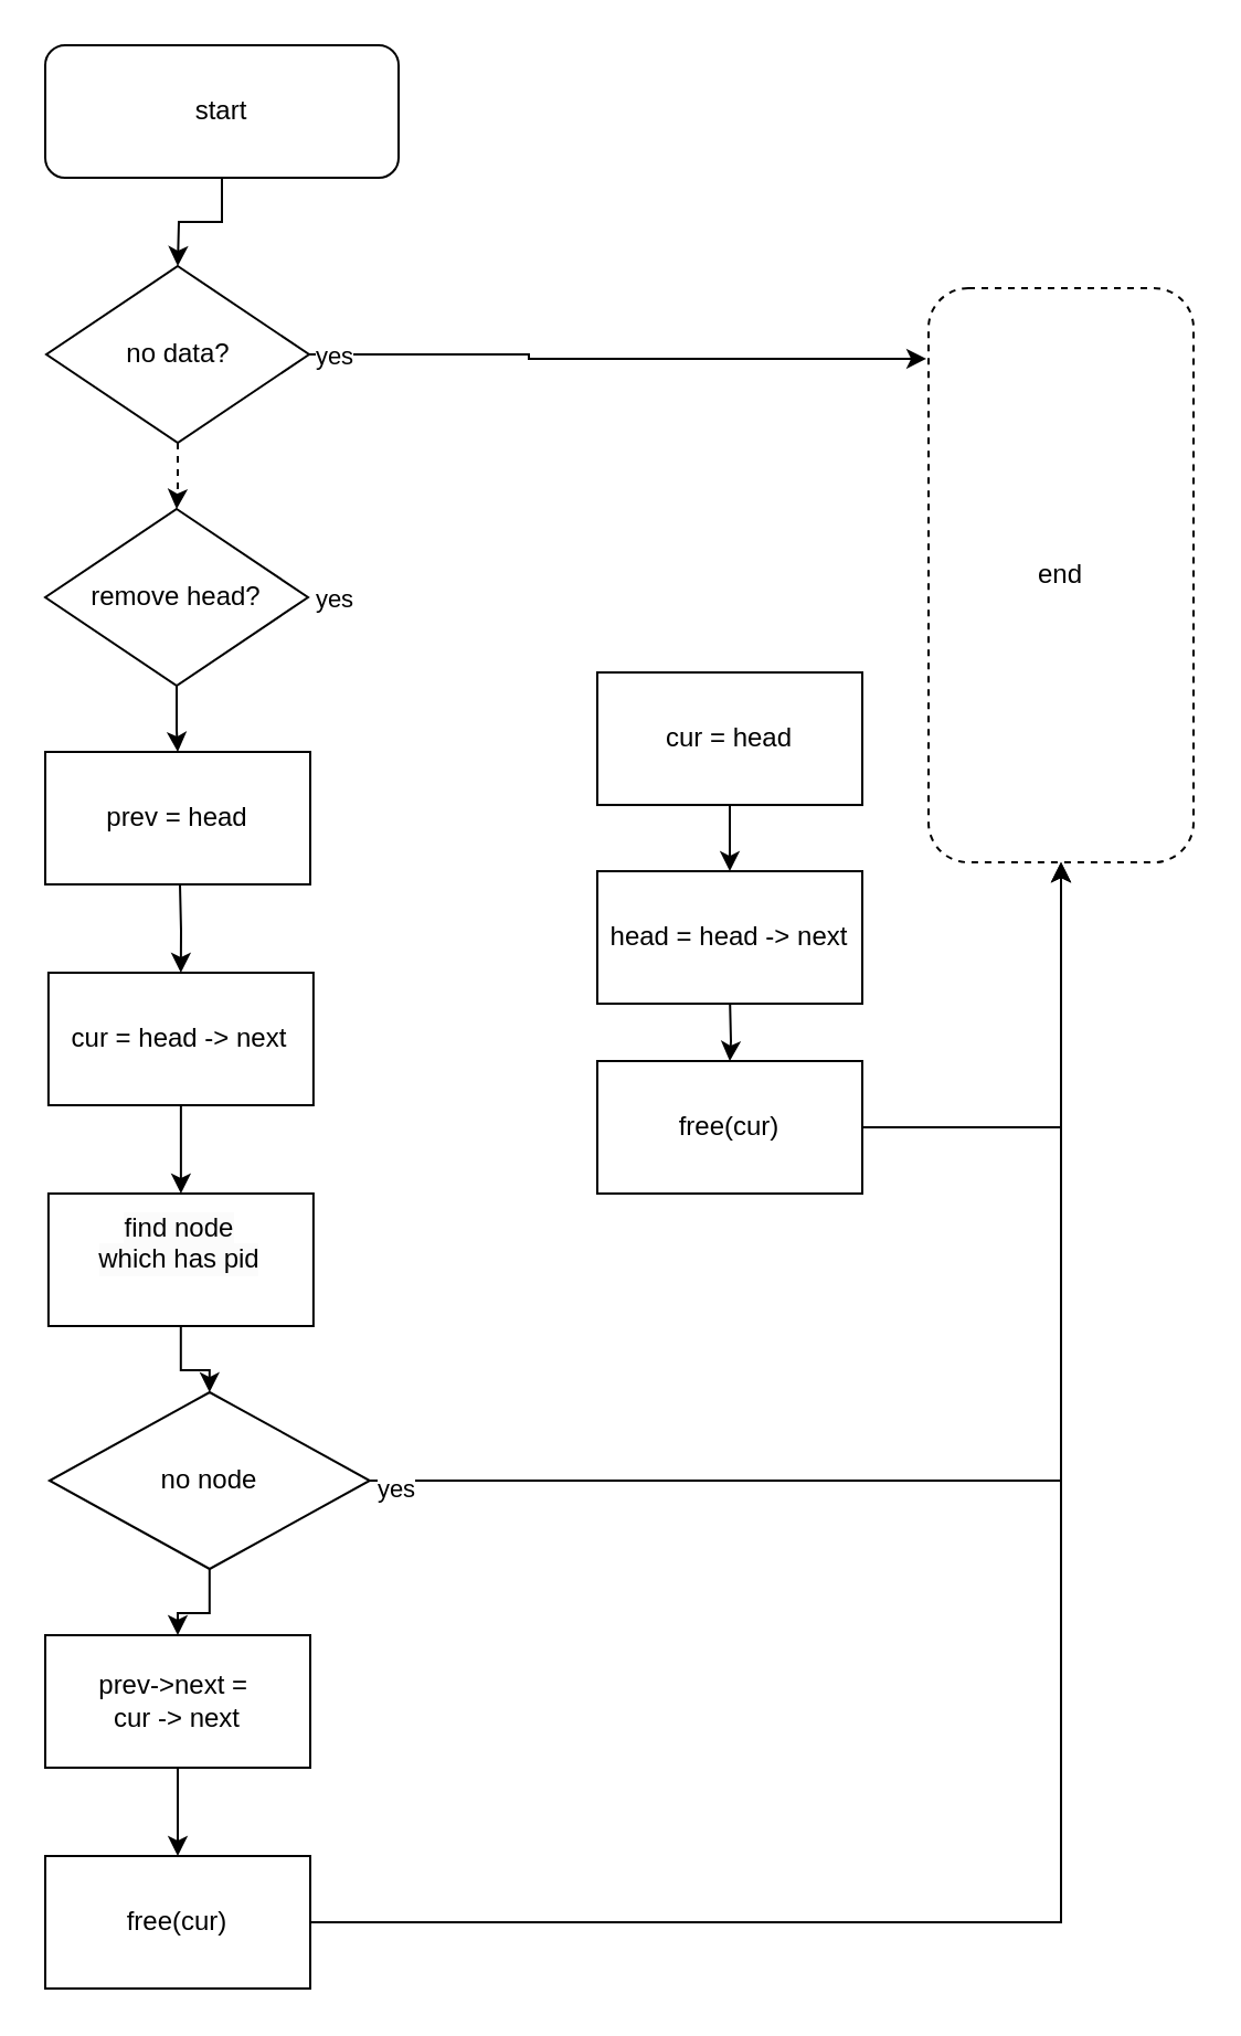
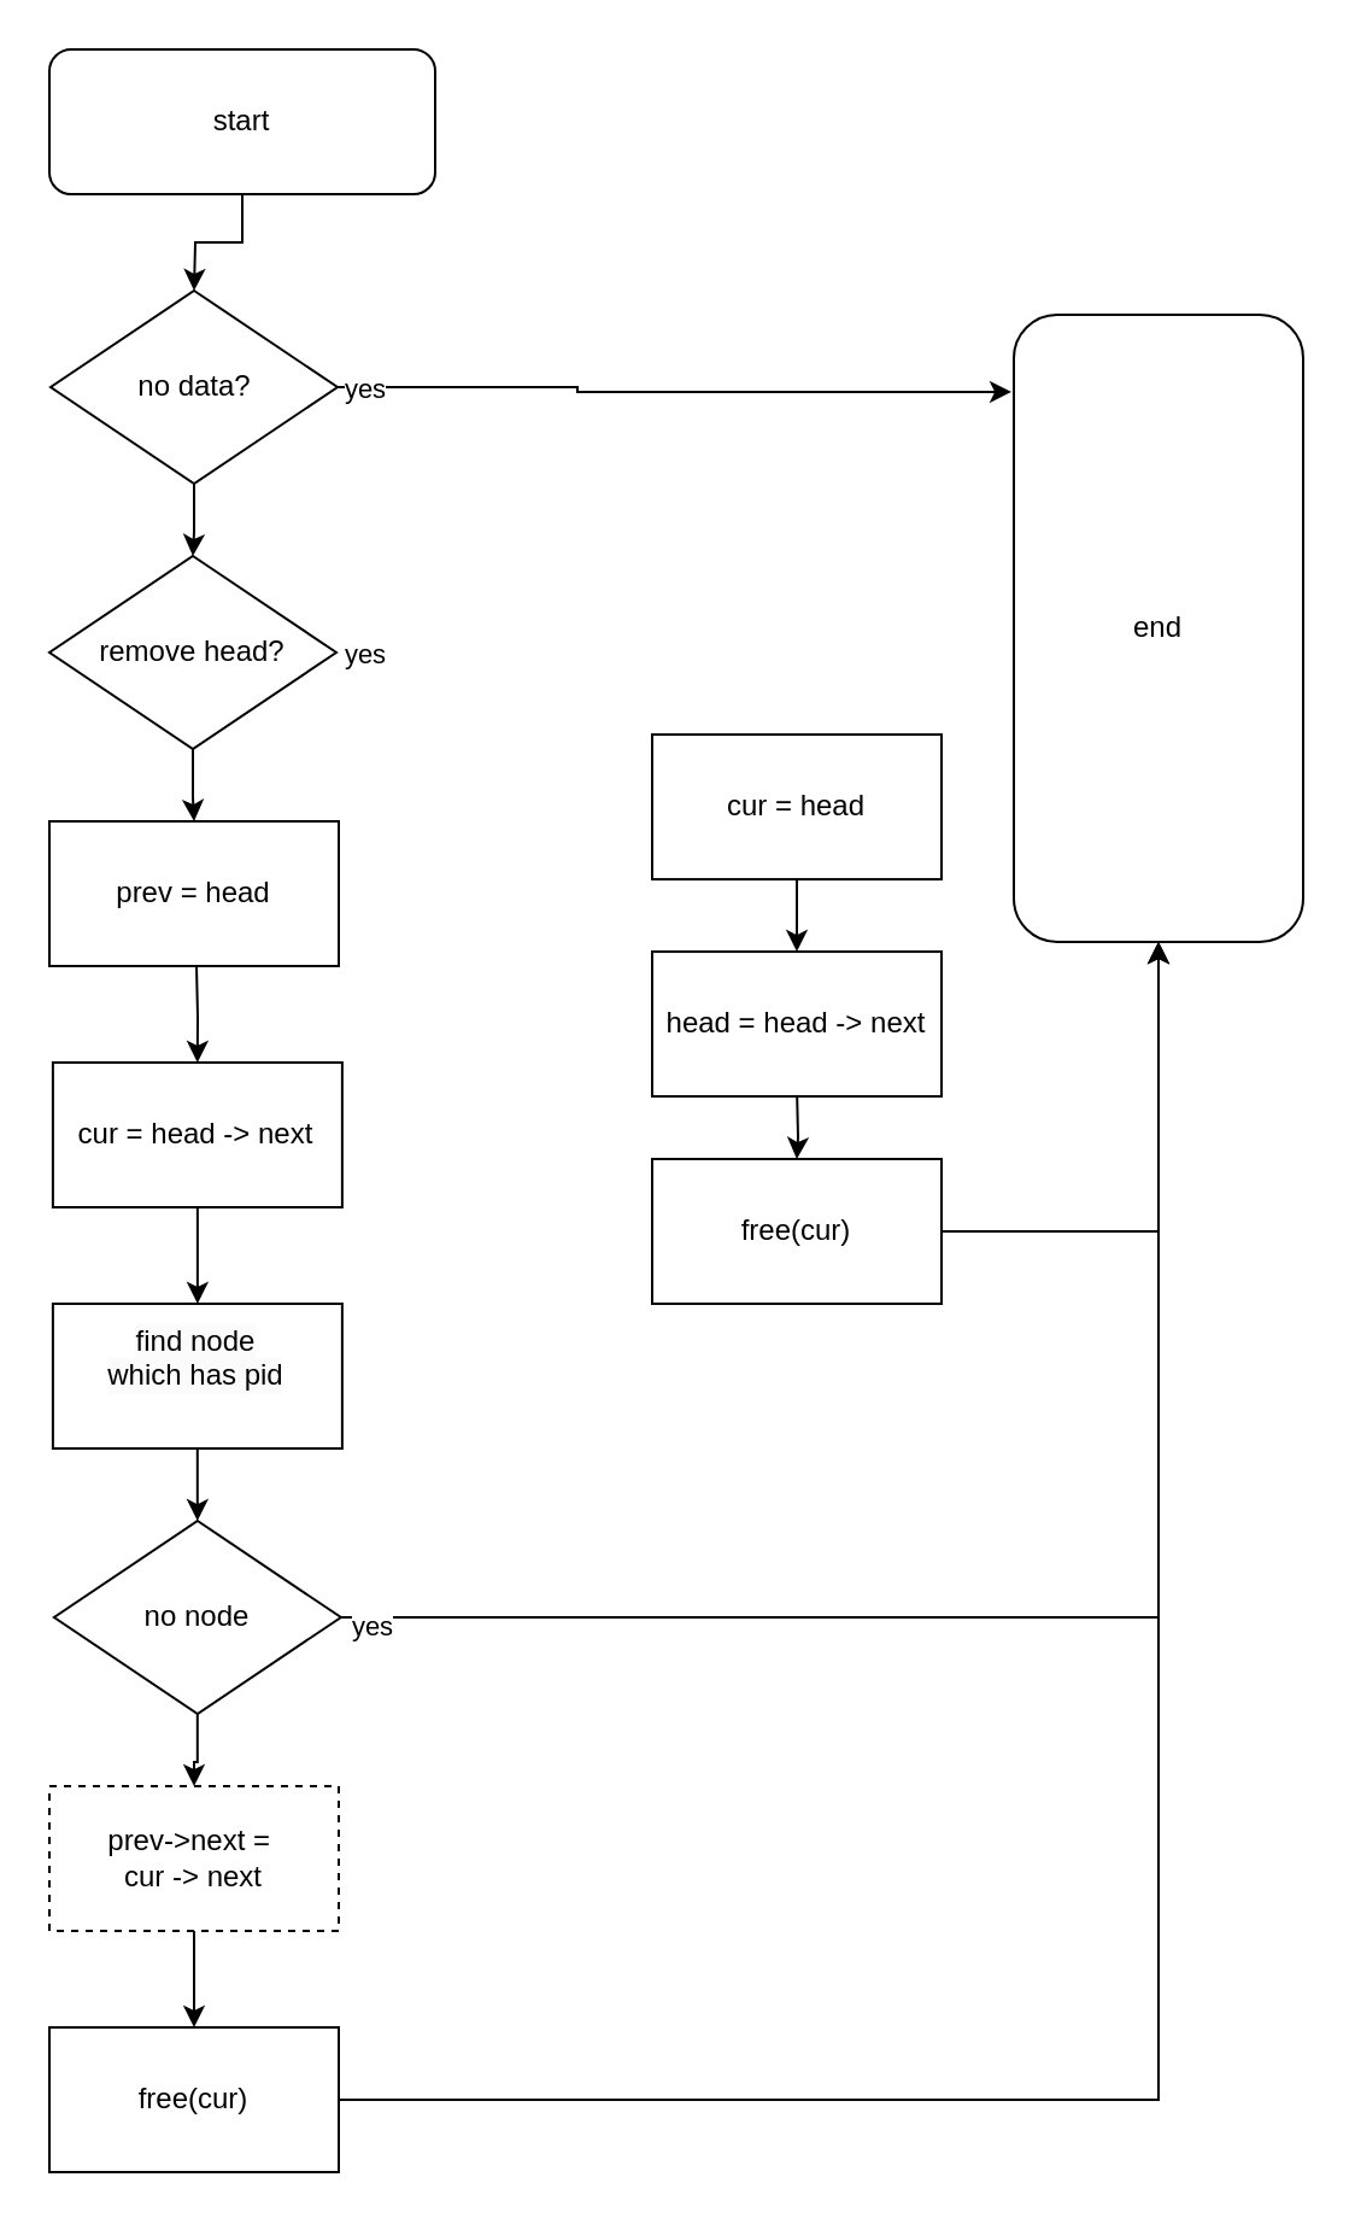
  <mxCell id="0" />
  <mxCell id="1" parent="0" />
  <mxCell id="2" value="" style="edgeStyle=orthogonalEdgeStyle;rounded=0;orthogonalLoop=1;jettySize=auto;html=1;entryX=0.5;entryY=0;entryDx=0;entryDy=0;" edge="1" parent="1" source="3"><mxGeometry relative="1" as="geometry"><mxPoint x="80" y="120" as="targetPoint" /></mxGeometry></mxCell>
  <mxCell id="3" value="start" style="rounded=1;whiteSpace=wrap;html=1;" vertex="1" parent="1"><mxGeometry x="20" y="20" width="160" height="60" as="geometry" /></mxCell>
- <mxCell id="4" value="end" style="rounded=1;whiteSpace=wrap;html=1;dashed=1;" vertex="1" parent="1"><mxGeometry x="420" y="130" width="120" height="260" as="geometry" /></mxCell>
+ <mxCell id="4" value="end" style="rounded=1;whiteSpace=wrap;html=1;" vertex="1" parent="1"><mxGeometry x="420" y="130" width="120" height="260" as="geometry" /></mxCell>
  <mxCell id="5" style="edgeStyle=orthogonalEdgeStyle;rounded=0;orthogonalLoop=1;jettySize=auto;html=1;entryX=-0.008;entryY=0.123;entryDx=0;entryDy=0;entryPerimeter=0;" edge="1" parent="1" source="9" target="4"><mxGeometry relative="1" as="geometry"><mxPoint x="200" y="160" as="targetPoint" /><Array as="points"><mxPoint x="239" y="160" /></Array></mxGeometry></mxCell>
  <mxCell id="6" value="yes" style="edgeLabel;html=1;align=center;verticalAlign=middle;resizable=0;points=[];" vertex="1" connectable="0" parent="5"><mxGeometry x="-0.507" y="1" relative="1" as="geometry"><mxPoint x="-58" y="1" as="offset" /></mxGeometry></mxCell>
  <mxCell id="7" value="" style="edgeStyle=orthogonalEdgeStyle;rounded=0;orthogonalLoop=1;jettySize=auto;html=1;" edge="1" parent="1" target="11"><mxGeometry relative="1" as="geometry"><mxPoint x="81" y="400" as="sourcePoint" /></mxGeometry></mxCell>
- <mxCell id="8" value="" style="edgeStyle=orthogonalEdgeStyle;rounded=0;orthogonalLoop=1;jettySize=auto;html=1;dashed=1;" edge="1" parent="1" source="9" target="15"><mxGeometry relative="1" as="geometry" /></mxCell>
+ <mxCell id="8" value="" style="edgeStyle=orthogonalEdgeStyle;rounded=0;orthogonalLoop=1;jettySize=auto;html=1;" edge="1" parent="1" source="9" target="15"><mxGeometry relative="1" as="geometry" /></mxCell>
  <mxCell id="9" value="no data?" style="rhombus;whiteSpace=wrap;html=1;" vertex="1" parent="1"><mxGeometry x="20.5" y="120" width="119" height="80" as="geometry" /></mxCell>
  <mxCell id="10" value="" style="edgeStyle=orthogonalEdgeStyle;rounded=0;orthogonalLoop=1;jettySize=auto;html=1;" edge="1" parent="1" source="11" target="25"><mxGeometry relative="1" as="geometry" /></mxCell>
  <mxCell id="11" value="cur = head -&amp;gt; next" style="rounded=0;whiteSpace=wrap;html=1;" vertex="1" parent="1"><mxGeometry x="21.44" y="440" width="120" height="60" as="geometry" /></mxCell>
  <mxCell id="12" value="" style="edgeStyle=orthogonalEdgeStyle;rounded=0;orthogonalLoop=1;jettySize=auto;html=1;" edge="1" parent="1" source="13" target="31"><mxGeometry relative="1" as="geometry" /></mxCell>
- <mxCell id="13" value="prev-&amp;gt;next =&amp;nbsp;&lt;div&gt;cur -&amp;gt; next&lt;/div&gt;" style="rounded=0;whiteSpace=wrap;html=1;" vertex="1" parent="1"><mxGeometry x="20" y="740" width="120" height="60" as="geometry" /></mxCell>
+ <mxCell id="13" value="prev-&amp;gt;next =&amp;nbsp;&lt;div&gt;cur -&amp;gt; next&lt;/div&gt;" style="rounded=0;whiteSpace=wrap;html=1;dashed=1;" vertex="1" parent="1"><mxGeometry x="20" y="740" width="120" height="60" as="geometry" /></mxCell>
  <mxCell id="14" value="" style="edgeStyle=orthogonalEdgeStyle;rounded=0;orthogonalLoop=1;jettySize=auto;html=1;" edge="1" parent="1" source="15" target="23"><mxGeometry relative="1" as="geometry" /></mxCell>
  <mxCell id="15" value="remove head?" style="rhombus;whiteSpace=wrap;html=1;" vertex="1" parent="1"><mxGeometry x="20" y="230" width="119" height="80" as="geometry" /></mxCell>
  <mxCell id="16" value="yes" style="edgeLabel;html=1;align=center;verticalAlign=middle;resizable=0;points=[];" vertex="1" connectable="0" parent="1"><mxGeometry x="150" y="270.003" as="geometry" /></mxCell>
  <mxCell id="17" style="edgeStyle=orthogonalEdgeStyle;rounded=0;orthogonalLoop=1;jettySize=auto;html=1;entryX=0.5;entryY=0;entryDx=0;entryDy=0;" edge="1" parent="1" source="18" target="20"><mxGeometry relative="1" as="geometry" /></mxCell>
  <mxCell id="18" value="cur = head" style="rounded=0;whiteSpace=wrap;html=1;" vertex="1" parent="1"><mxGeometry x="270" y="304.03" width="120" height="60" as="geometry" /></mxCell>
  <mxCell id="19" value="" style="edgeStyle=orthogonalEdgeStyle;rounded=0;orthogonalLoop=1;jettySize=auto;html=1;" edge="1" parent="1" target="22"><mxGeometry relative="1" as="geometry"><mxPoint x="330" y="450" as="sourcePoint" /></mxGeometry></mxCell>
  <mxCell id="20" value="head = head -&amp;gt; next" style="rounded=0;whiteSpace=wrap;html=1;" vertex="1" parent="1"><mxGeometry x="270" y="394.03" width="120" height="60" as="geometry" /></mxCell>
  <mxCell id="21" style="edgeStyle=orthogonalEdgeStyle;rounded=0;orthogonalLoop=1;jettySize=auto;html=1;entryX=0.5;entryY=1;entryDx=0;entryDy=0;" edge="1" parent="1" source="22" target="4"><mxGeometry relative="1" as="geometry" /></mxCell>
  <mxCell id="22" value="free(cur)" style="rounded=0;whiteSpace=wrap;html=1;" vertex="1" parent="1"><mxGeometry x="270" y="480" width="120" height="60" as="geometry" /></mxCell>
  <mxCell id="23" value="prev = head" style="rounded=0;whiteSpace=wrap;html=1;" vertex="1" parent="1"><mxGeometry x="20" y="340" width="120" height="60" as="geometry" /></mxCell>
  <mxCell id="24" value="" style="edgeStyle=orthogonalEdgeStyle;rounded=0;orthogonalLoop=1;jettySize=auto;html=1;" edge="1" parent="1" source="25" target="29"><mxGeometry relative="1" as="geometry" /></mxCell>
  <mxCell id="25" value="&#10;&lt;span style=&quot;color: rgb(0, 0, 0); font-family: Helvetica; font-size: 12px; font-style: normal; font-variant-ligatures: normal; font-variant-caps: normal; font-weight: 400; letter-spacing: normal; orphans: 2; text-align: center; text-indent: 0px; text-transform: none; widows: 2; word-spacing: 0px; -webkit-text-stroke-width: 0px; white-space: normal; background-color: rgb(251, 251, 251); text-decoration-thickness: initial; text-decoration-style: initial; text-decoration-color: initial; display: inline !important; float: none;&quot;&gt;find node&lt;/span&gt;&lt;div style=&quot;forced-color-adjust: none; color: rgb(0, 0, 0); font-family: Helvetica; font-size: 12px; font-style: normal; font-variant-ligatures: normal; font-variant-caps: normal; font-weight: 400; letter-spacing: normal; orphans: 2; text-align: center; text-indent: 0px; text-transform: none; widows: 2; word-spacing: 0px; -webkit-text-stroke-width: 0px; white-space: normal; background-color: rgb(251, 251, 251); text-decoration-thickness: initial; text-decoration-style: initial; text-decoration-color: initial;&quot;&gt;which has pid&lt;/div&gt;&#10;&#10;" style="rounded=0;whiteSpace=wrap;html=1;" vertex="1" parent="1"><mxGeometry x="21.44" y="540" width="120" height="60" as="geometry" /></mxCell>
  <mxCell id="26" style="edgeStyle=orthogonalEdgeStyle;rounded=0;orthogonalLoop=1;jettySize=auto;html=1;entryX=0.5;entryY=1;entryDx=0;entryDy=0;" edge="1" parent="1" source="29" target="4"><mxGeometry relative="1" as="geometry" /></mxCell>
  <mxCell id="27" value="yes" style="edgeLabel;html=1;align=center;verticalAlign=middle;resizable=0;points=[];" vertex="1" connectable="0" parent="26"><mxGeometry x="-0.958" y="-3" relative="1" as="geometry"><mxPoint as="offset" /></mxGeometry></mxCell>
  <mxCell id="28" value="" style="edgeStyle=orthogonalEdgeStyle;rounded=0;orthogonalLoop=1;jettySize=auto;html=1;" edge="1" parent="1" source="29" target="13"><mxGeometry relative="1" as="geometry" /></mxCell>
- <mxCell id="29" value="no node" style="rhombus;whiteSpace=wrap;html=1;" vertex="1" parent="1"><mxGeometry x="21.94" y="630" width="145" height="80" as="geometry" /></mxCell>
+ <mxCell id="29" value="no node" style="rhombus;whiteSpace=wrap;html=1;" vertex="1" parent="1"><mxGeometry x="21.94" y="630" width="119" height="80" as="geometry" /></mxCell>
  <mxCell id="30" style="edgeStyle=orthogonalEdgeStyle;rounded=0;orthogonalLoop=1;jettySize=auto;html=1;entryX=0.5;entryY=1;entryDx=0;entryDy=0;" edge="1" parent="1" source="31" target="4"><mxGeometry relative="1" as="geometry" /></mxCell>
  <mxCell id="31" value="free(cur)" style="rounded=0;whiteSpace=wrap;html=1;" vertex="1" parent="1"><mxGeometry x="20" y="840" width="120" height="60" as="geometry" /></mxCell>
